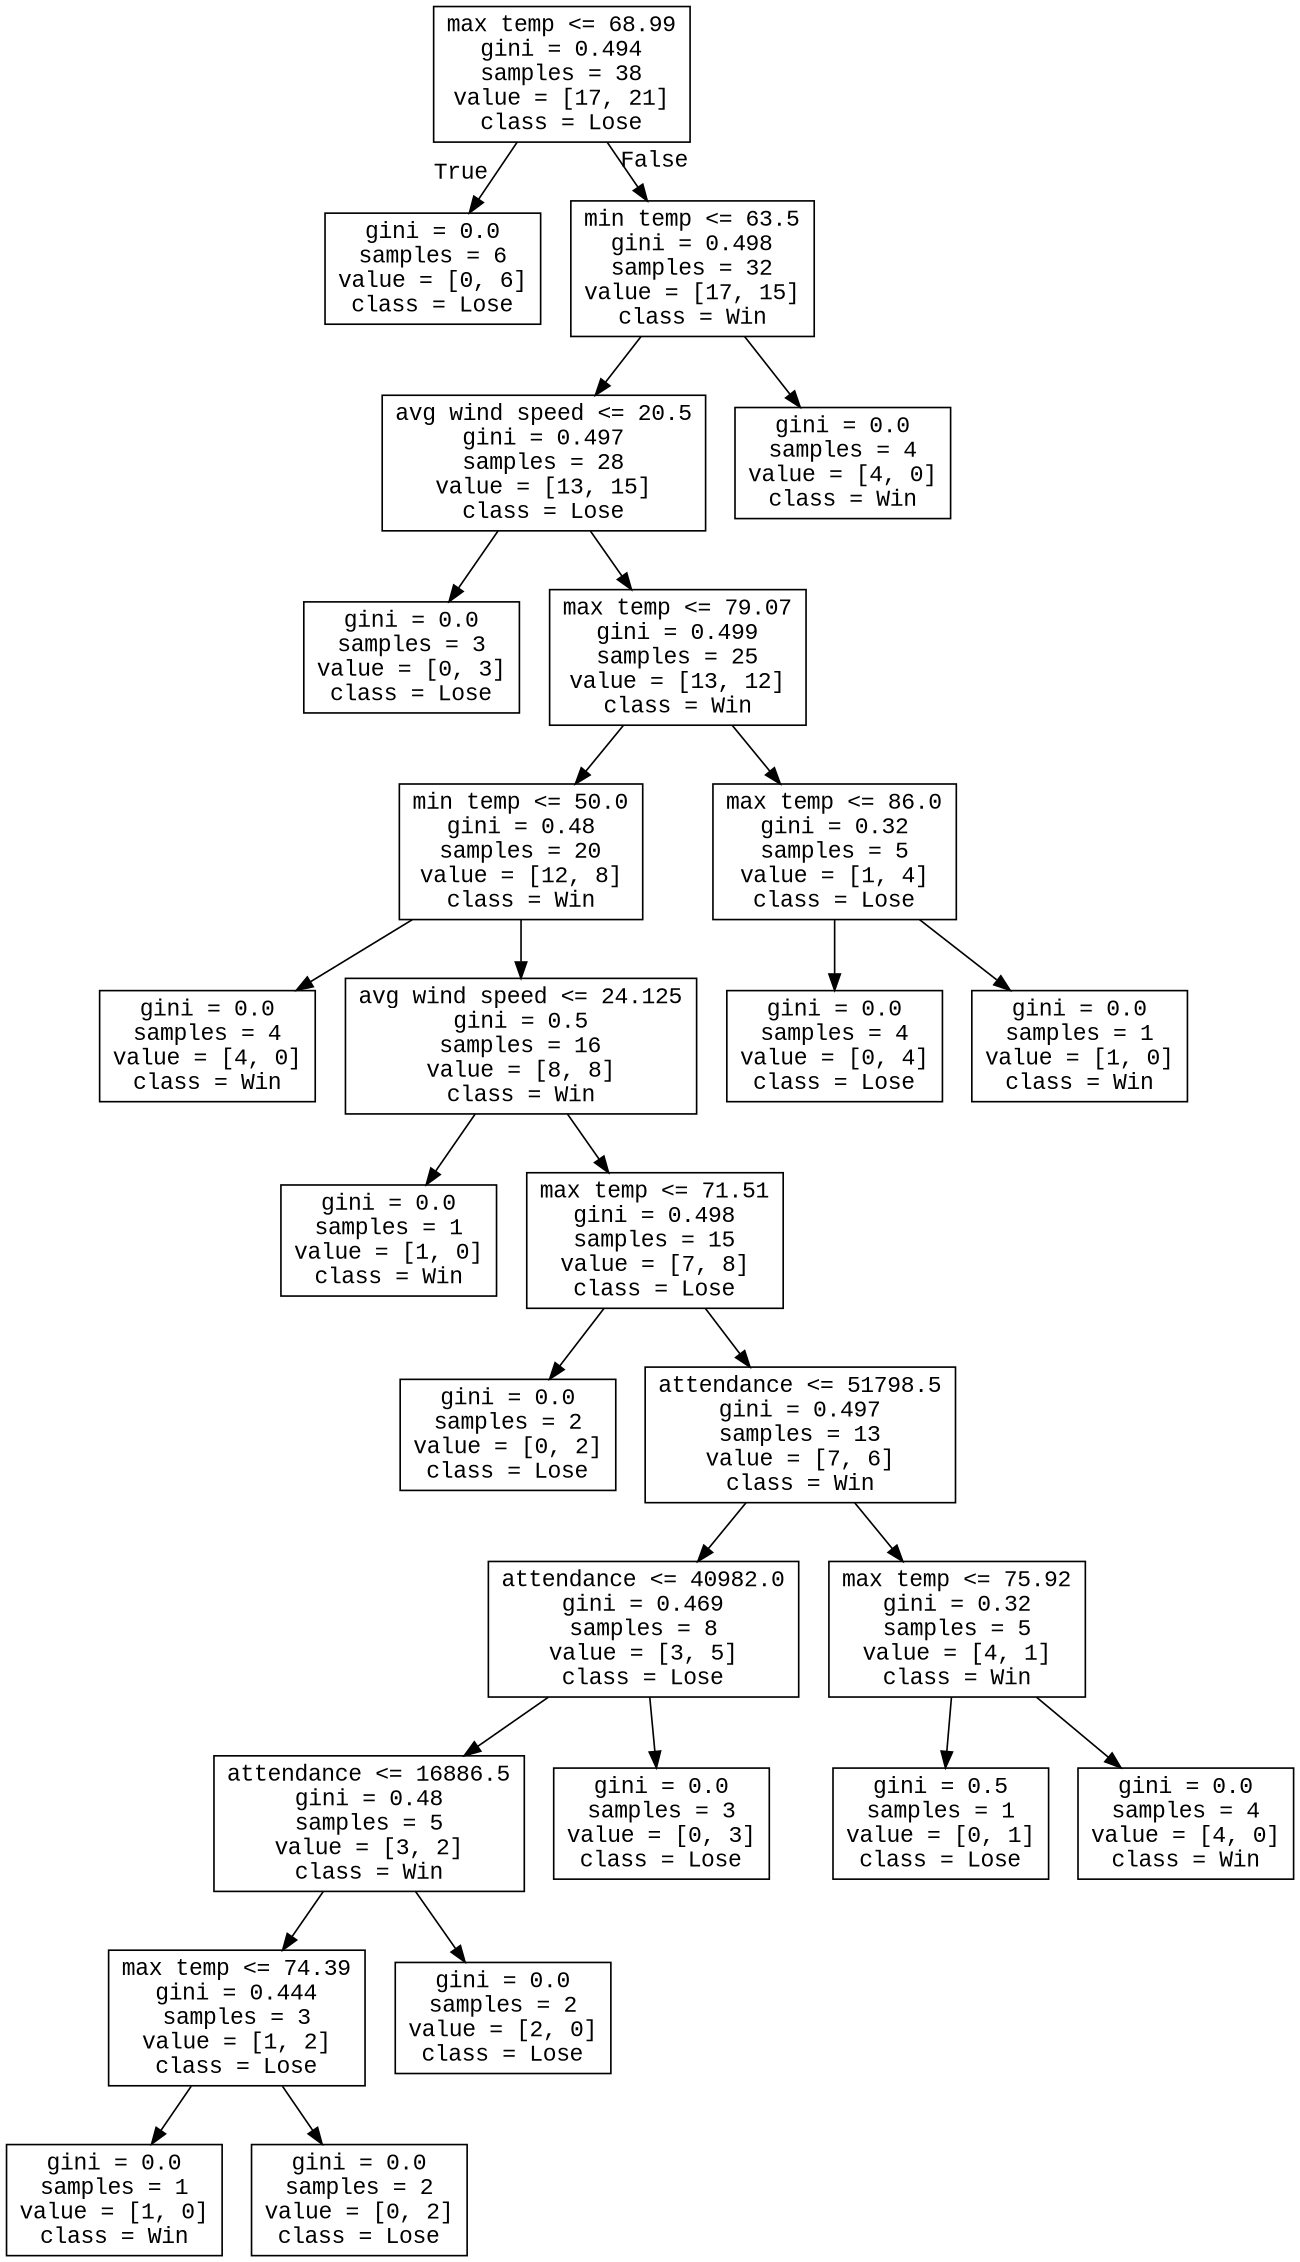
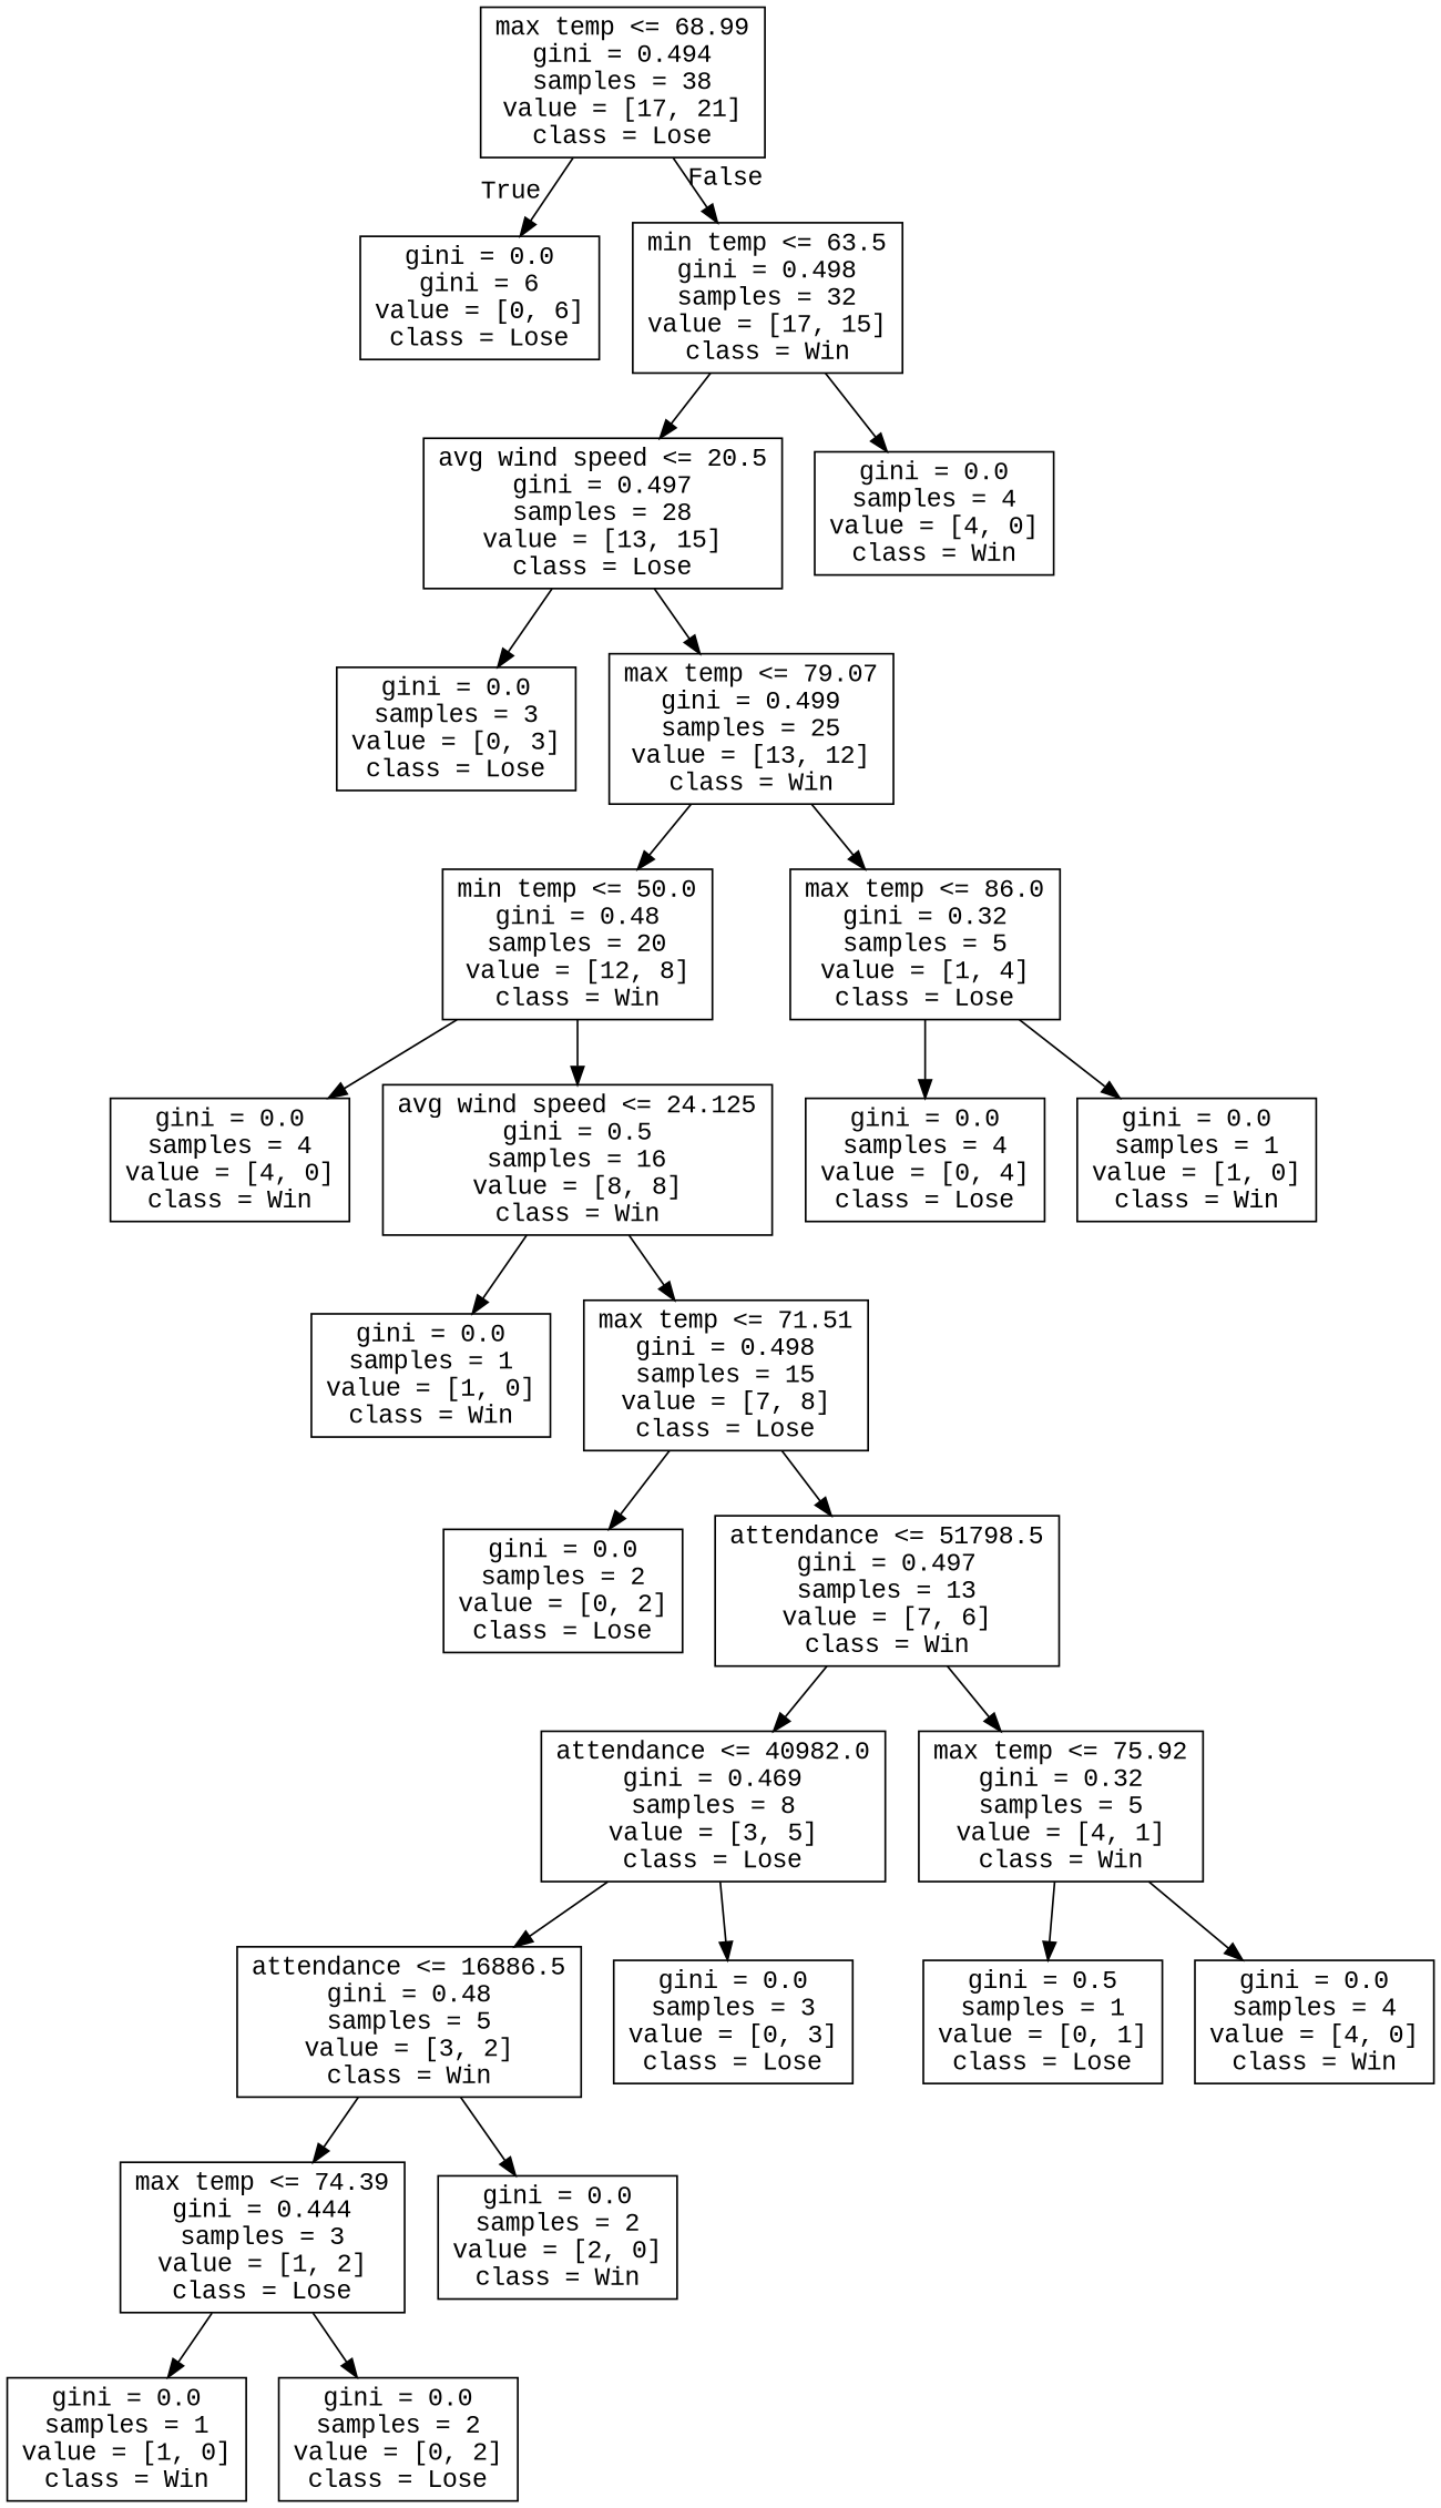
  digraph {
    fontname="Liberation Mono"
    node [fontname="Liberation Mono" shape=box]
    edge [fontname="Liberation Mono"]
    n1 [label="max temp <= 68.99\ngini = 0.494\nsamples = 38\nvalue = [17, 21]\nclass = Lose"]
-   n2 [label="gini = 0.0\nsamples = 6\nvalue = [0, 6]\nclass = Lose"]
+   n2 [label="gini = 0.0\ngini = 6\nvalue = [0, 6]\nclass = Lose"]
    n3 [label="min temp <= 63.5\ngini = 0.498\nsamples = 32\nvalue = [17, 15]\nclass = Win"]
    n4 [label="avg wind speed <= 20.5\ngini = 0.497\nsamples = 28\nvalue = [13, 15]\nclass = Lose"]
    n5 [label="gini = 0.0\nsamples = 4\nvalue = [4, 0]\nclass = Win"]
    n6 [label="gini = 0.0\nsamples = 3\nvalue = [0, 3]\nclass = Lose"]
    n7 [label="max temp <= 79.07\ngini = 0.499\nsamples = 25\nvalue = [13, 12]\nclass = Win"]
    n8 [label="min temp <= 50.0\ngini = 0.48\nsamples = 20\nvalue = [12, 8]\nclass = Win"]
    n9 [label="max temp <= 86.0\ngini = 0.32\nsamples = 5\nvalue = [1, 4]\nclass = Lose"]
    n10 [label="gini = 0.0\nsamples = 4\nvalue = [4, 0]\nclass = Win"]
    n11 [label="avg wind speed <= 24.125\ngini = 0.5\nsamples = 16\nvalue = [8, 8]\nclass = Win"]
    n12 [label="gini = 0.0\nsamples = 4\nvalue = [0, 4]\nclass = Lose"]
    n13 [label="gini = 0.0\nsamples = 1\nvalue = [1, 0]\nclass = Win"]
    n14 [label="gini = 0.0\nsamples = 1\nvalue = [1, 0]\nclass = Win"]
    n15 [label="max temp <= 71.51\ngini = 0.498\nsamples = 15\nvalue = [7, 8]\nclass = Lose"]
    n16 [label="gini = 0.0\nsamples = 2\nvalue = [0, 2]\nclass = Lose"]
    n17 [label="attendance <= 51798.5\ngini = 0.497\nsamples = 13\nvalue = [7, 6]\nclass = Win"]
    n18 [label="attendance <= 40982.0\ngini = 0.469\nsamples = 8\nvalue = [3, 5]\nclass = Lose"]
    n19 [label="max temp <= 75.92\ngini = 0.32\nsamples = 5\nvalue = [4, 1]\nclass = Win"]
    n20 [label="attendance <= 16886.5\ngini = 0.48\nsamples = 5\nvalue = [3, 2]\nclass = Win"]
    n21 [label="gini = 0.0\nsamples = 3\nvalue = [0, 3]\nclass = Lose"]
    n22 [label="gini = 0.5\nsamples = 1\nvalue = [0, 1]\nclass = Lose"]
    n23 [label="gini = 0.0\nsamples = 4\nvalue = [4, 0]\nclass = Win"]
    n24 [label="max temp <= 74.39\ngini = 0.444\nsamples = 3\nvalue = [1, 2]\nclass = Lose"]
-   n25 [label="gini = 0.0\nsamples = 2\nvalue = [2, 0]\nclass = Lose"]
+   n25 [label="gini = 0.0\nsamples = 2\nvalue = [2, 0]\nclass = Win"]
    n26 [label="gini = 0.0\nsamples = 1\nvalue = [1, 0]\nclass = Win"]
    n27 [label="gini = 0.0\nsamples = 2\nvalue = [0, 2]\nclass = Lose"]
    n1 -> n2 [headlabel=True labelangle=45 labeldistance=2.5]
    n1 -> n3 [headlabel=False labelangle=-45 labeldistance=2.5]
    n3 -> n4
    n3 -> n5
    n4 -> n6
    n4 -> n7
    n7 -> n8
    n7 -> n9
    n8 -> n10
    n8 -> n11
    n9 -> n12
    n9 -> n13
    n11 -> n14
    n11 -> n15
    n15 -> n16
    n15 -> n17
    n17 -> n18
    n17 -> n19
    n18 -> n20
    n18 -> n21
    n19 -> n22
    n19 -> n23
    n20 -> n24
    n20 -> n25
    n24 -> n26
    n24 -> n27
  }
